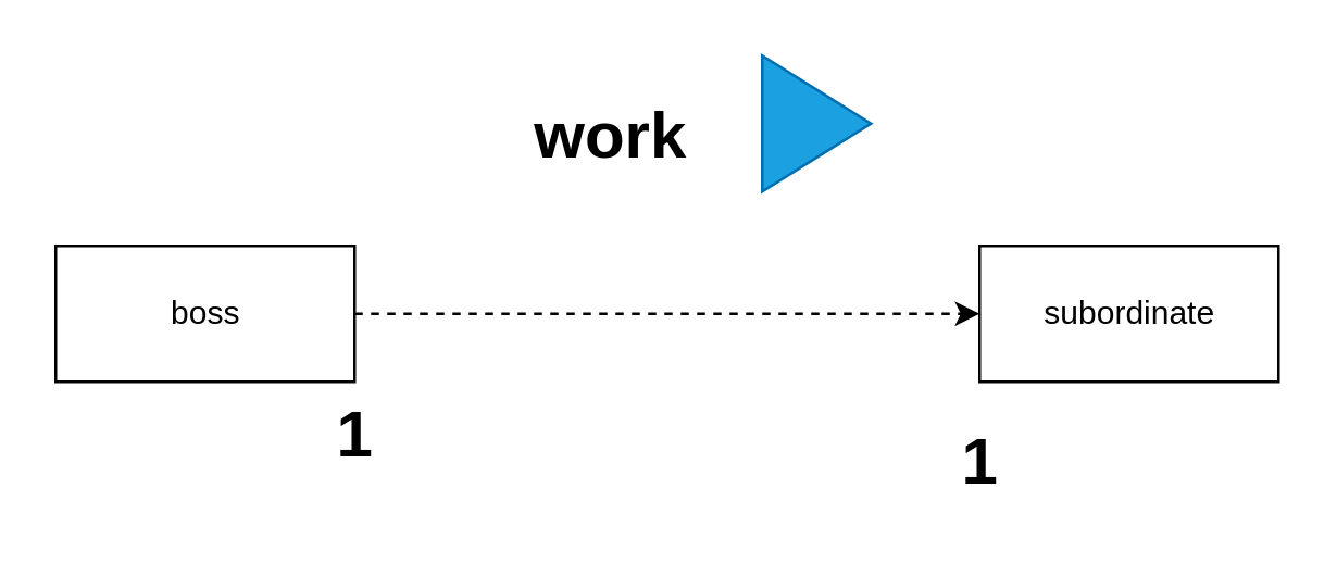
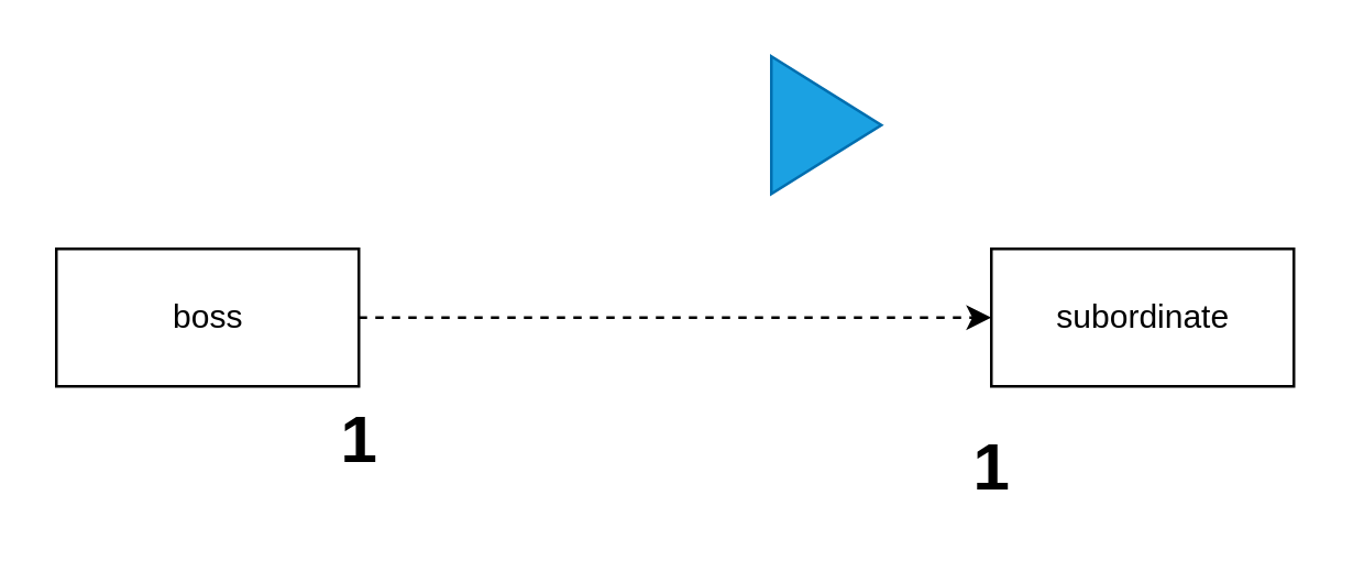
  <mxCell id="0" />
  <mxCell id="1" parent="0" />
  <mxCell id="2" style="edgeStyle=none;html=1;exitX=1;exitY=0.5;exitDx=0;exitDy=0;entryX=0;entryY=0.5;entryDx=0;entryDy=0;dashed=1;" edge="1" parent="1" source="3" target="4"><mxGeometry relative="1" as="geometry" /></mxCell>
  <mxCell id="3" value="boss" style="html=1;" vertex="1" parent="1"><mxGeometry x="20" y="90" width="110" height="50" as="geometry" /></mxCell>
  <mxCell id="4" value="subordinate" style="html=1;" vertex="1" parent="1"><mxGeometry x="360" y="90" width="110" height="50" as="geometry" /></mxCell>
- <mxCell id="5" value="work" style="text;strokeColor=none;fillColor=none;html=1;fontSize=24;fontStyle=1;verticalAlign=middle;align=center;" vertex="1" parent="1"><mxGeometry x="174" y="30" width="100" height="40" as="geometry" /></mxCell>
  <mxCell id="6" value="" style="triangle;whiteSpace=wrap;html=1;fillColor=#1ba1e2;fontColor=#ffffff;strokeColor=#006EAF;" vertex="1" parent="1"><mxGeometry x="280" y="20" width="40" height="50" as="geometry" /></mxCell>
  <mxCell id="7" value="1" style="text;strokeColor=none;fillColor=none;html=1;fontSize=24;fontStyle=1;verticalAlign=middle;align=center;" vertex="1" parent="1"><mxGeometry x="80" y="140" width="100" height="40" as="geometry" /></mxCell>
  <mxCell id="8" value="1" style="text;strokeColor=none;fillColor=none;html=1;fontSize=24;fontStyle=1;verticalAlign=middle;align=center;" vertex="1" parent="1"><mxGeometry x="310" y="150" width="100" height="40" as="geometry" /></mxCell>
